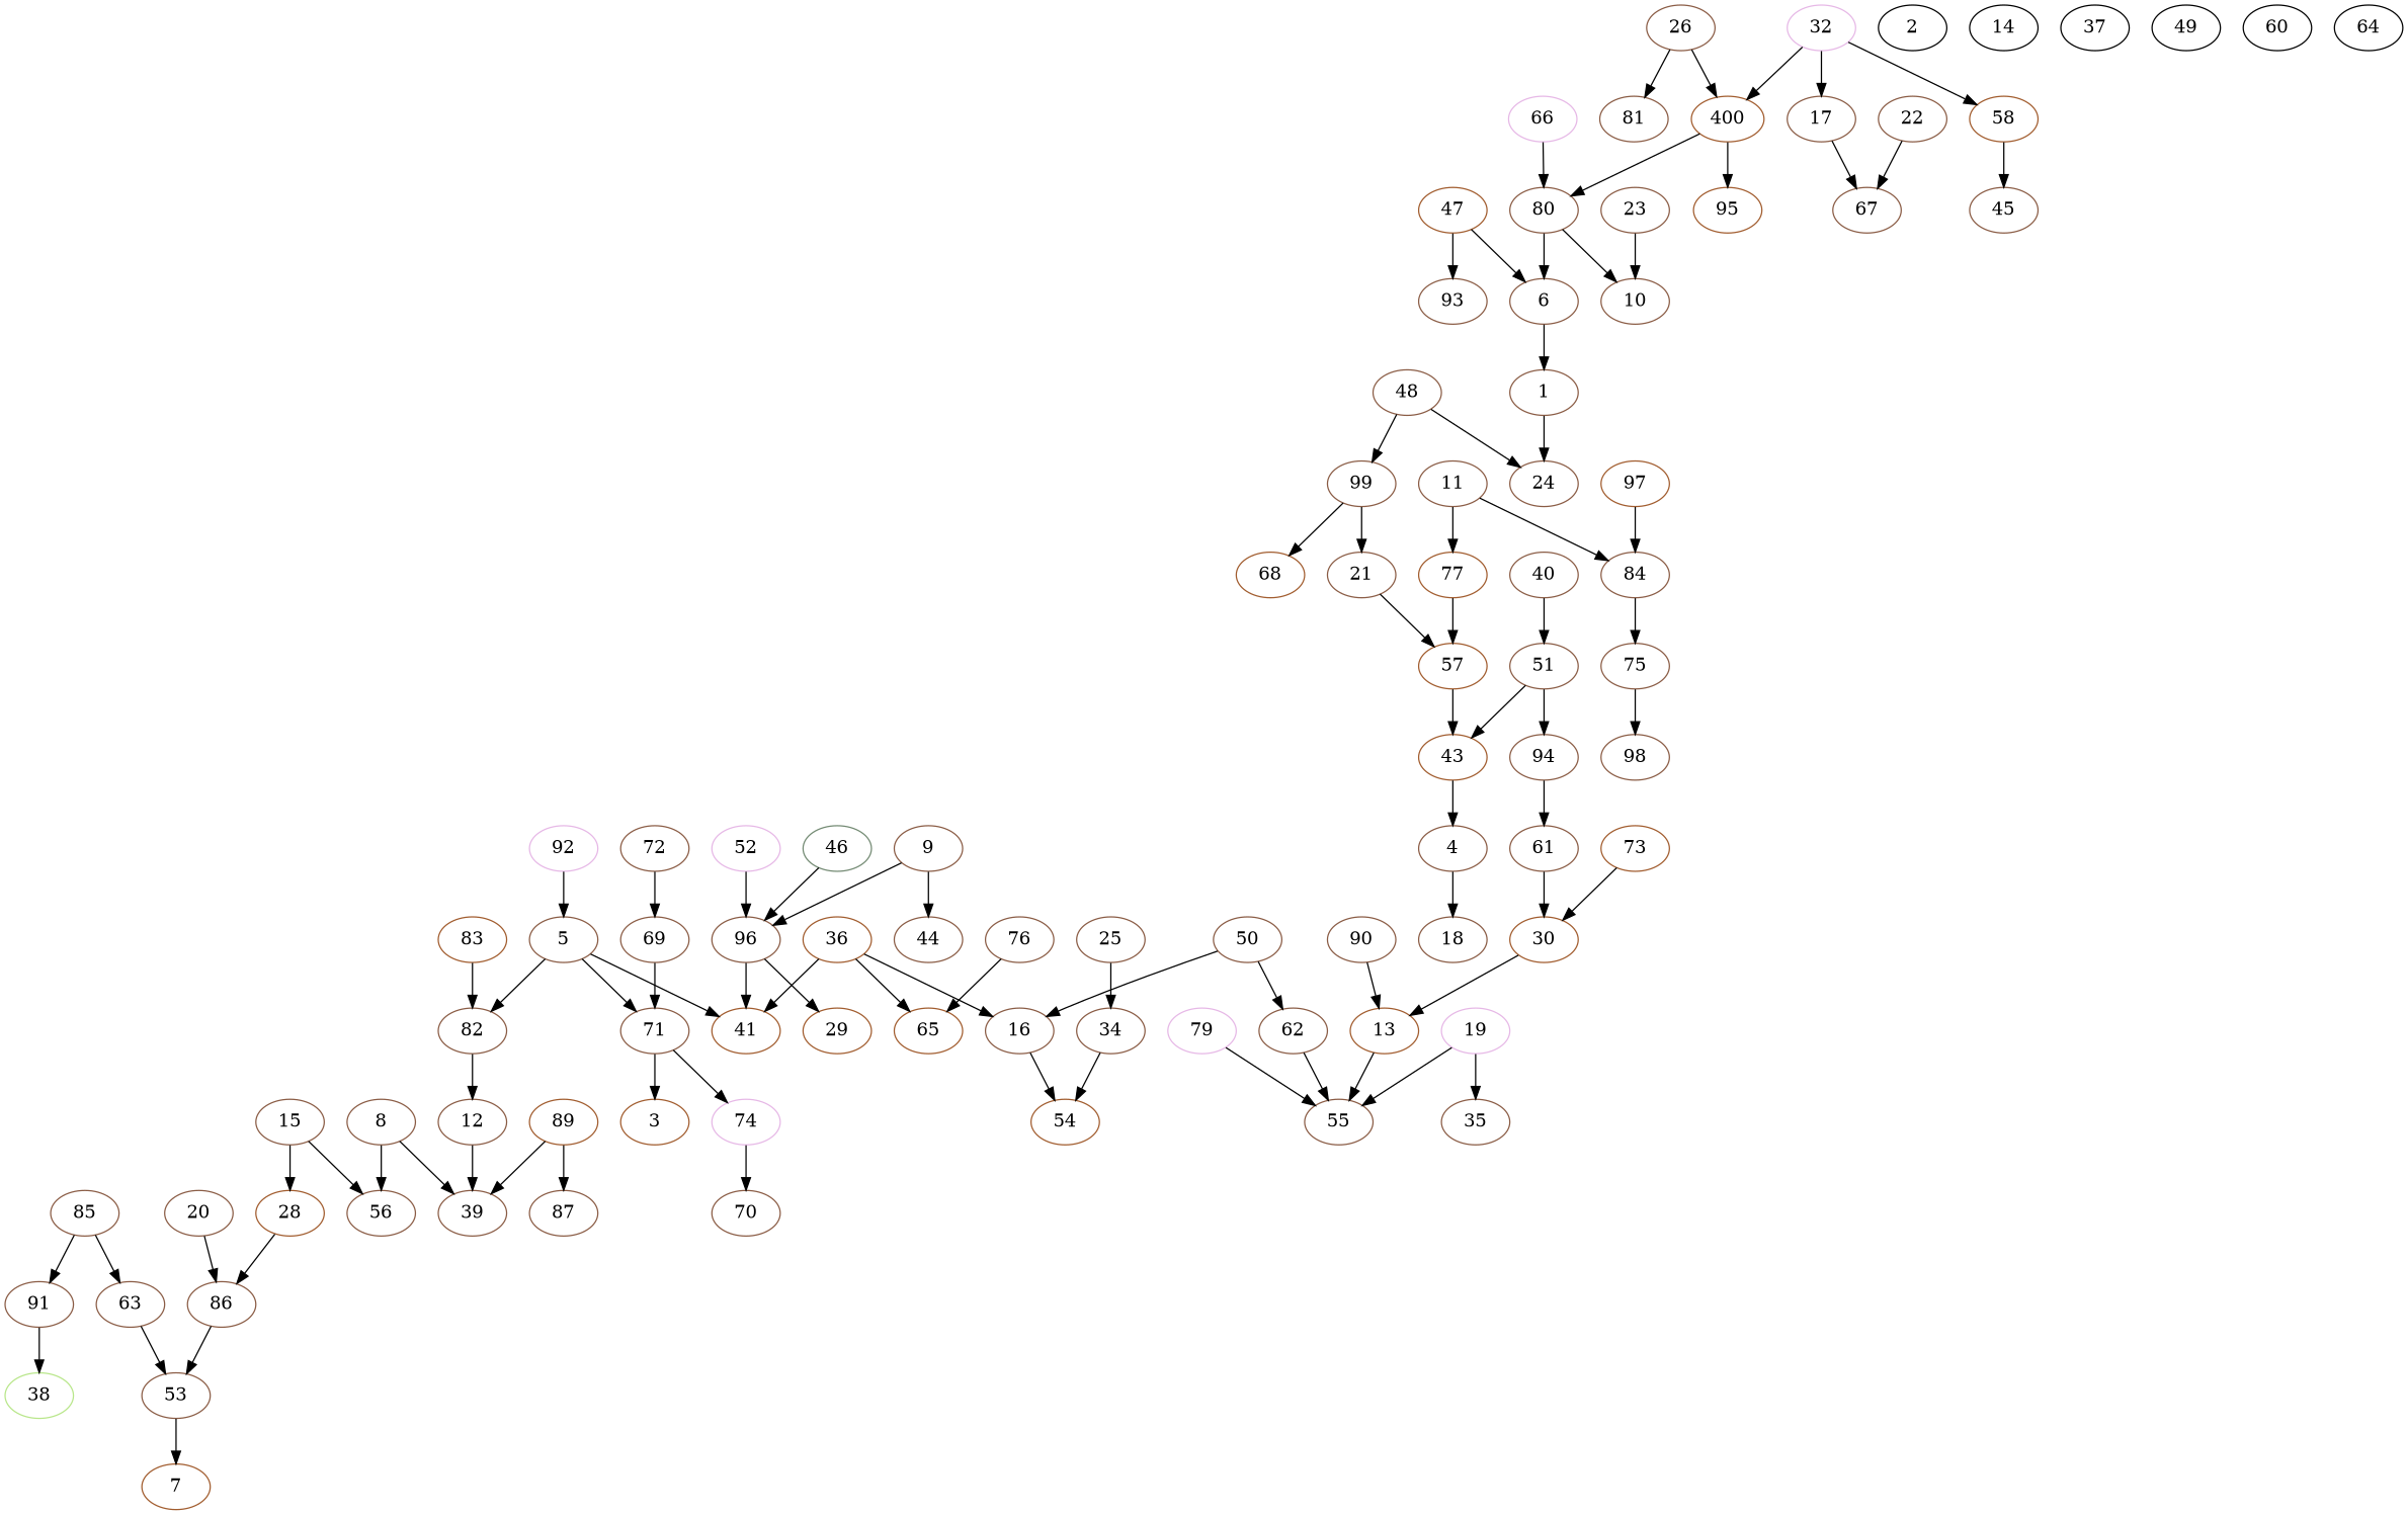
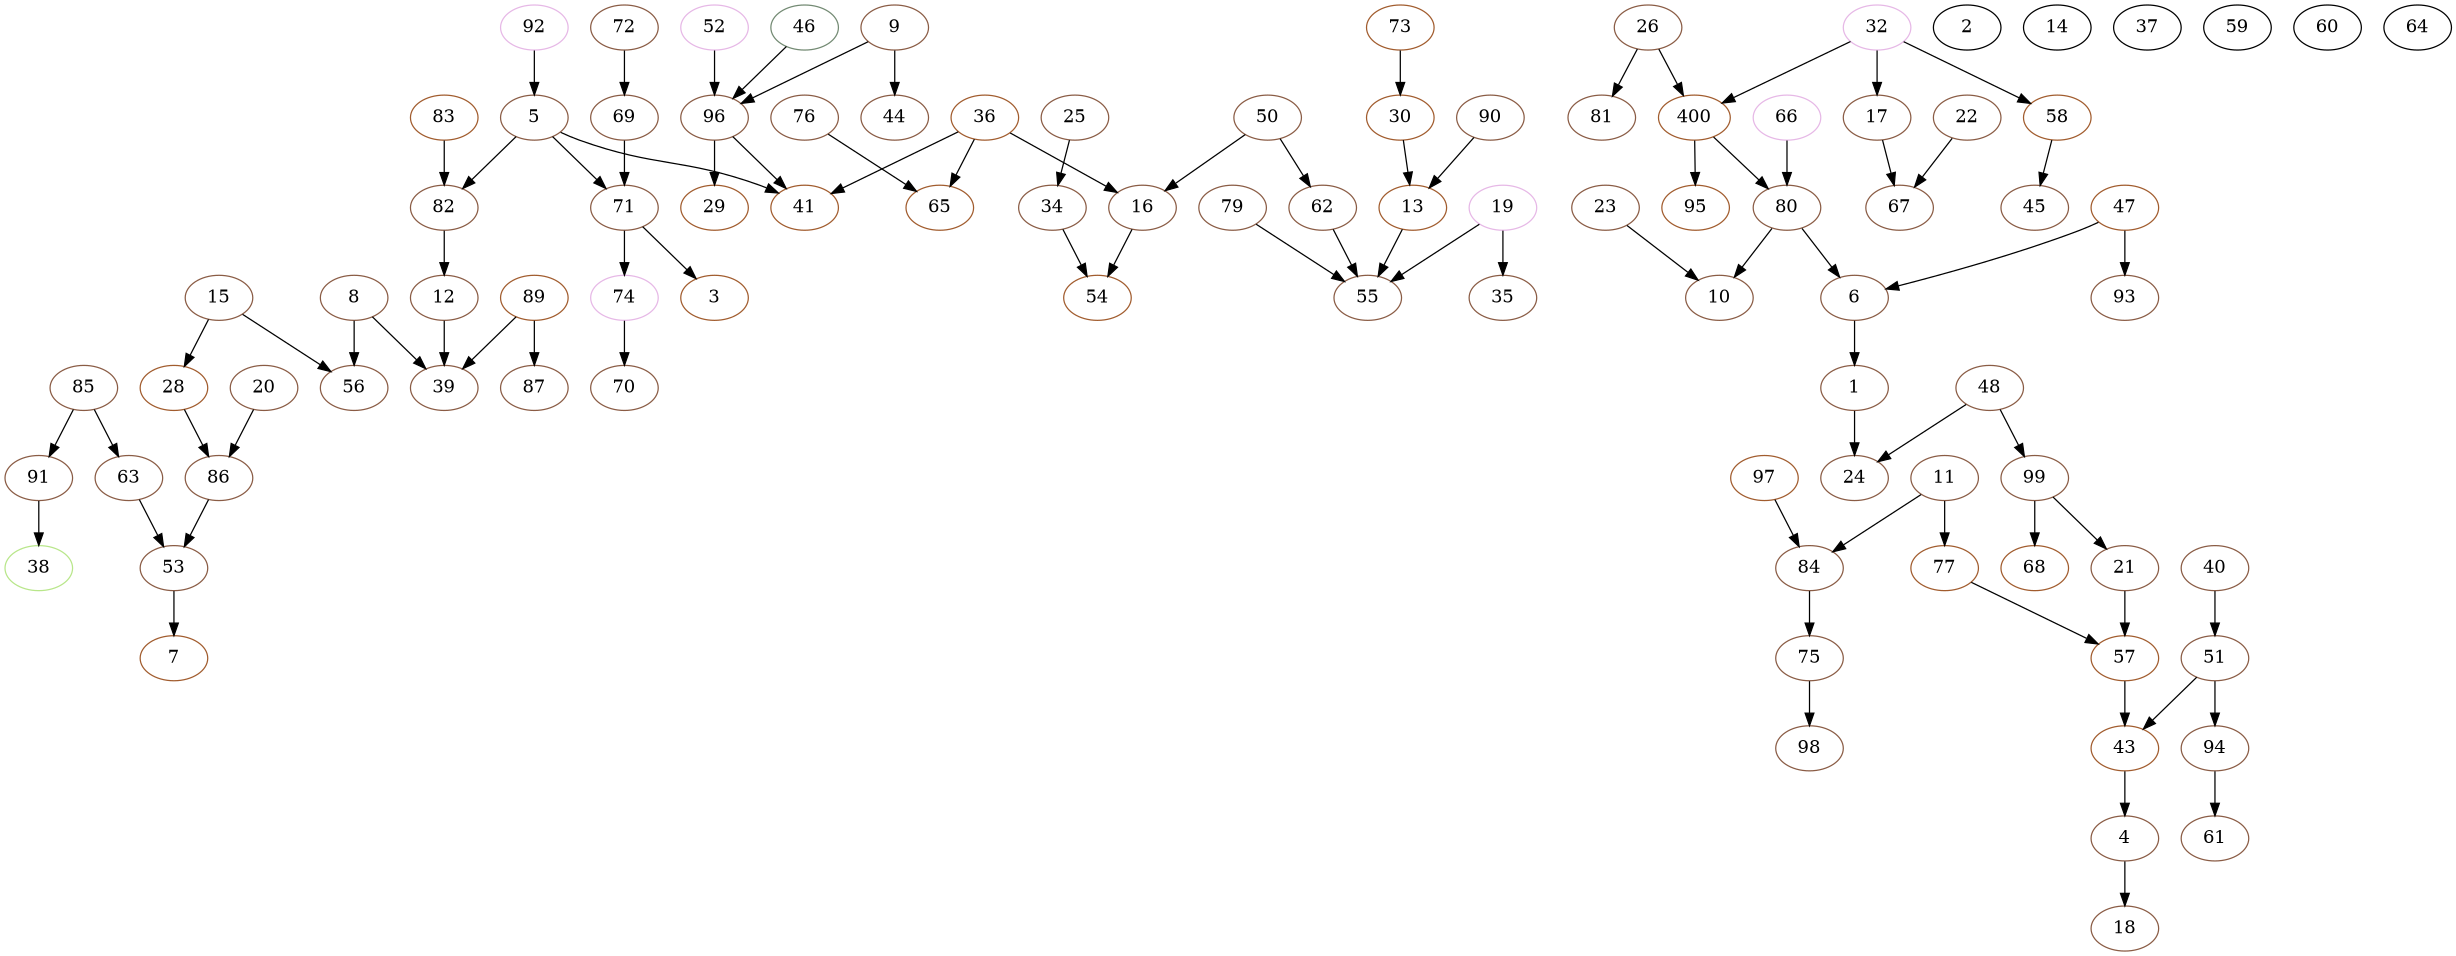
  digraph {
    node [color="#8a5c45"]
    edge [color=black]
    38 [color="#b8e68a"]
    91
    85
    63
    53
    7 [color="#a15c2e"]
    86
    20
    15
    56
    28 [color="#a15c2e"]
    8
    39
    12
    82
    5
    71
    41 [color="#a15c2e"]
    3 [color="#a15c2e"]
    74 [color="#e6b8e6"]
    70
    69
    72
    96
    29 [color="#a15c2e"]
    9
    44
    54 [color="#a15c2e"]
    16
    50
    62
    55
-   79 [color="#e6b8e6"]
+   79
    13 [color="#a15c2e"]
    90
    30 [color="#a15c2e"]
    61
    94
    51
    43 [color="#a15c2e"]
    4
    40
    18
    57 [color="#a15c2e"]
    21
    99
    68 [color="#a15c2e"]
    48
    24
    1
    6
    80
    10
    23
    26
    81
    n57 [color="#a15c2e" label=400]
    95 [color="#a15c2e"]
    17
    67
    22
    11
    84
    77 [color="#a15c2e"]
    75
    98
    34
    25
    65 [color="#a15c2e"]
    76
    36 [color="#a15c2e"]
    58 [color="#a15c2e"]
    45
    47 [color="#a15c2e"]
    93
    97 [color="#a15c2e"]
    73 [color="#a15c2e"]
    83 [color="#a15c2e"]
    89 [color="#a15c2e"]
    87
    52 [color="#e6b8e6"]
    32 [color="#e6b8e6"]
    66 [color="#e6b8e6"]
    19 [color="#e6b8e6"]
    35
    92 [color="#e6b8e6"]
    46 [color="#738a73"]
    2 [color=black]
    14 [color=black]
    37 [color=black]
-   59 [color=black label=49]
+   59 [color=black]
    60 [color=black]
    64 [color=black]
    91 -> 38
    85 -> 91
    85 -> 63
    63 -> 53
    53 -> 7
    86 -> 53
    20 -> 86
    15 -> 56
    15 -> 28
    28 -> 86
    8 -> 56
    8 -> 39
    12 -> 39
    82 -> 12
    5 -> 82
    5 -> 71
    5 -> 41
    71 -> 3
    71 -> 74
    74 -> 70
    69 -> 71
    72 -> 69
    96 -> 41
    96 -> 29
    9 -> 96
    9 -> 44
    16 -> 54
    50 -> 16
    50 -> 62
    62 -> 55
    79 -> 55
    13 -> 55
    90 -> 13
    30 -> 13
-   61 -> 30
    94 -> 61
    51 -> 94
    51 -> 43
    43 -> 4
    4 -> 18
    40 -> 51
    57 -> 43
    21 -> 57
    99 -> 21
    99 -> 68
    48 -> 99
    48 -> 24
    1 -> 24
    6 -> 1
    80 -> 6
    80 -> 10
    23 -> 10
    26 -> 81
    26 -> n57
    n57 -> 80
    n57 -> 95
    17 -> 67
    22 -> 67
    11 -> 84
    11 -> 77
    84 -> 75
    77 -> 57
    75 -> 98
    34 -> 54
    25 -> 34
    76 -> 65
    36 -> 41
    36 -> 16
    36 -> 65
    58 -> 45
    47 -> 6
    47 -> 93
    97 -> 84
    73 -> 30
    83 -> 82
    89 -> 39
    89 -> 87
    52 -> 96
    32 -> n57
    32 -> 17
    32 -> 58
    66 -> 80
    19 -> 55
    19 -> 35
    92 -> 5
    46 -> 96
  }
